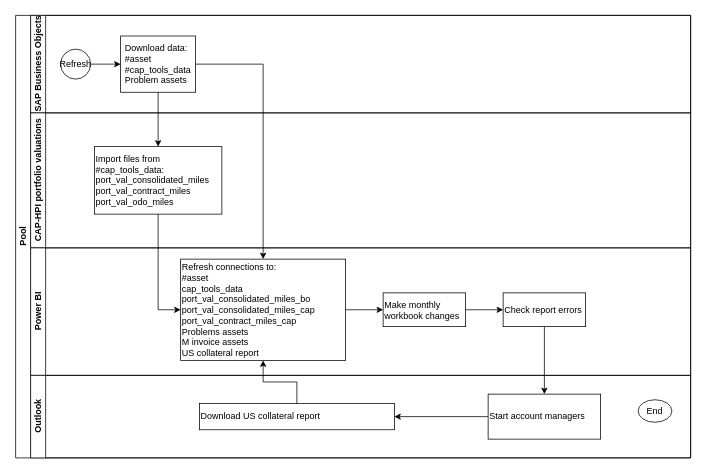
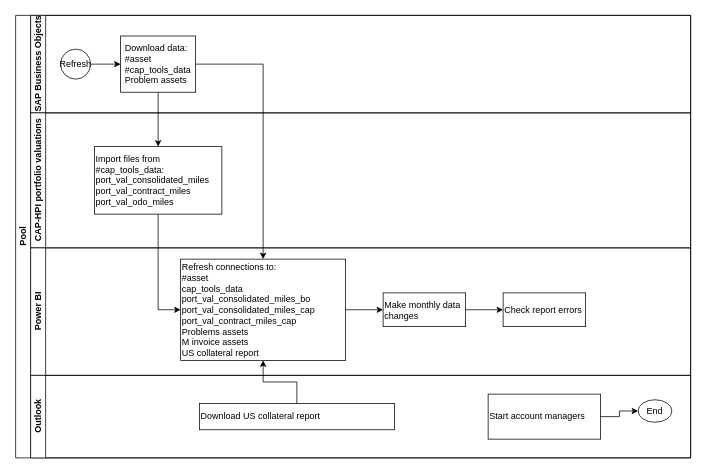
  <mxCell id="0" />
  <mxCell id="1" parent="0" />
  <mxCell id="2" value="Pool" style="swimlane;html=1;childLayout=stackLayout;resizeParent=1;resizeParentMax=0;horizontal=0;startSize=20;horizontalStack=0;" parent="1" vertex="1"><mxGeometry x="20" y="20" width="900" height="590" as="geometry" /></mxCell>
  <mxCell id="3" value="SAP Business Objects" style="swimlane;html=1;startSize=20;horizontal=0;" parent="2" vertex="1"><mxGeometry x="20" width="880" height="130" as="geometry" /></mxCell>
  <mxCell id="4" value="" style="edgeStyle=orthogonalEdgeStyle;rounded=0;orthogonalLoop=1;jettySize=auto;html=1;" parent="3" source="5" target="6" edge="1"><mxGeometry relative="1" as="geometry" /></mxCell>
  <mxCell id="5" value="Refresh" style="ellipse;whiteSpace=wrap;html=1;" parent="3" vertex="1"><mxGeometry x="40" y="45" width="40" height="40" as="geometry" /></mxCell>
  <mxCell id="6" value="&lt;div style=&quot;text-align: left&quot;&gt;&lt;span&gt;Download data:&lt;/span&gt;&lt;/div&gt;&lt;div style=&quot;text-align: left&quot;&gt;&lt;span&gt;#asset&lt;/span&gt;&lt;/div&gt;&lt;div style=&quot;text-align: left&quot;&gt;&lt;span&gt;#cap_tools_data&lt;/span&gt;&lt;/div&gt;&lt;div style=&quot;text-align: left&quot;&gt;&lt;span&gt;Problem assets&lt;/span&gt;&lt;/div&gt;" style="rounded=0;whiteSpace=wrap;html=1;fontFamily=Helvetica;fontSize=12;fontColor=#000000;align=center;" parent="3" vertex="1"><mxGeometry x="120" y="27.5" width="100" height="75" as="geometry" /></mxCell>
  <mxCell id="7" value="CAP-HPI portfolio valuations" style="swimlane;html=1;startSize=20;horizontal=0;" parent="2" vertex="1"><mxGeometry x="20" y="130" width="880" height="180" as="geometry" /></mxCell>
  <mxCell id="8" value="Import files from #cap_tools_data:&lt;br&gt;port_val_consolidated_miles&lt;br&gt;port_val_contract_miles&lt;br&gt;port_val_odo_miles&lt;br&gt;" style="rounded=0;whiteSpace=wrap;html=1;fontFamily=Helvetica;fontSize=12;fontColor=#000000;align=left;" parent="7" vertex="1"><mxGeometry x="85" y="45" width="170" height="90" as="geometry" /></mxCell>
  <mxCell id="9" value="" style="edgeStyle=orthogonalEdgeStyle;rounded=0;orthogonalLoop=1;jettySize=auto;html=1;strokeColor=default;" parent="2" source="6" target="8" edge="1"><mxGeometry relative="1" as="geometry" /></mxCell>
  <mxCell id="10" value="Power BI" style="swimlane;html=1;startSize=20;horizontal=0;" parent="2" vertex="1"><mxGeometry x="20" y="310" width="880" height="170" as="geometry" /></mxCell>
  <mxCell id="11" value="" style="edgeStyle=orthogonalEdgeStyle;rounded=0;orthogonalLoop=1;jettySize=auto;html=1;strokeColor=default;" edge="1" parent="10" source="12" target="14"><mxGeometry relative="1" as="geometry" /></mxCell>
  <mxCell id="12" value="Refresh connections to:&lt;br&gt;#asset&lt;br&gt;cap_tools_data&lt;br&gt;port_val_consolidated_miles_bo&lt;br&gt;port_val_consolidated_miles_cap&lt;br&gt;port_val_contract_miles_cap&lt;br&gt;Problems assets&lt;br&gt;M invoice assets&lt;br&gt;US collateral report" style="rounded=0;whiteSpace=wrap;html=1;fontFamily=Helvetica;fontSize=12;fontColor=#000000;align=left;" parent="10" vertex="1"><mxGeometry x="200" y="15" width="220" height="135" as="geometry" /></mxCell>
  <mxCell id="13" value="" style="edgeStyle=orthogonalEdgeStyle;rounded=0;orthogonalLoop=1;jettySize=auto;html=1;strokeColor=default;" edge="1" parent="10" source="14" target="15"><mxGeometry relative="1" as="geometry" /></mxCell>
- <mxCell id="14" value="Make monthly workbook changes" style="rounded=0;whiteSpace=wrap;html=1;fontFamily=Helvetica;fontSize=12;fontColor=#000000;align=left;" vertex="1" parent="10"><mxGeometry x="470" y="60" width="110" height="45" as="geometry" /></mxCell>
+ <mxCell id="14" value="Make monthly data changes" style="rounded=0;whiteSpace=wrap;html=1;fontFamily=Helvetica;fontSize=12;fontColor=#000000;align=left;" vertex="1" parent="10"><mxGeometry x="470" y="60" width="110" height="45" as="geometry" /></mxCell>
  <mxCell id="15" value="Check report errors" style="rounded=0;whiteSpace=wrap;html=1;fontFamily=Helvetica;fontSize=12;fontColor=#000000;align=left;" vertex="1" parent="10"><mxGeometry x="630" y="60" width="110" height="45" as="geometry" /></mxCell>
  <mxCell id="16" value="Outlook" style="swimlane;html=1;startSize=20;horizontal=0;" vertex="1" parent="2"><mxGeometry x="20" y="480" width="880" height="110" as="geometry" /></mxCell>
  <mxCell id="17" value="Download US collateral report" style="rounded=0;whiteSpace=wrap;html=1;fontFamily=Helvetica;fontSize=12;fontColor=#000000;align=left;" vertex="1" parent="16"><mxGeometry x="225" y="37.5" width="260" height="35" as="geometry" /></mxCell>
- <mxCell id="18" value="" style="edgeStyle=orthogonalEdgeStyle;rounded=0;orthogonalLoop=1;jettySize=auto;html=1;strokeColor=default;" edge="1" parent="16" source="19" target="17"><mxGeometry relative="1" as="geometry" /></mxCell>
+ <mxCell id="18" value="" style="edgeStyle=orthogonalEdgeStyle;rounded=0;orthogonalLoop=1;jettySize=auto;html=1;strokeColor=default;" edge="1" parent="16" source="19" target="20"><mxGeometry relative="1" as="geometry" /></mxCell>
  <mxCell id="19" value="Start account managers" style="whiteSpace=wrap;html=1;align=left;fontColor=#000000;rounded=0;" vertex="1" parent="16"><mxGeometry x="610" y="25" width="150" height="60" as="geometry" /></mxCell>
  <mxCell id="20" value="End" style="ellipse;whiteSpace=wrap;html=1;align=center;fontColor=#000000;rounded=0;" vertex="1" parent="16"><mxGeometry x="810" y="32.5" width="45" height="30" as="geometry" /></mxCell>
  <mxCell id="21" value="" style="edgeStyle=orthogonalEdgeStyle;rounded=0;orthogonalLoop=1;jettySize=auto;html=1;strokeColor=default;" edge="1" parent="2" source="17" target="12"><mxGeometry relative="1" as="geometry" /></mxCell>
- <mxCell id="22" value="" style="edgeStyle=orthogonalEdgeStyle;rounded=0;orthogonalLoop=1;jettySize=auto;html=1;strokeColor=default;" edge="1" parent="2" source="15" target="19"><mxGeometry relative="1" as="geometry" /></mxCell>
  <mxCell id="23" style="edgeStyle=orthogonalEdgeStyle;rounded=0;orthogonalLoop=1;jettySize=auto;html=1;strokeColor=default;" edge="1" parent="2" source="6" target="12"><mxGeometry relative="1" as="geometry"><Array as="points"><mxPoint x="330" y="65" /></Array></mxGeometry></mxCell>
  <mxCell id="24" style="edgeStyle=orthogonalEdgeStyle;rounded=0;orthogonalLoop=1;jettySize=auto;html=1;entryX=0;entryY=0.5;entryDx=0;entryDy=0;strokeColor=default;" edge="1" parent="2" source="8" target="12"><mxGeometry relative="1" as="geometry" /></mxCell>
